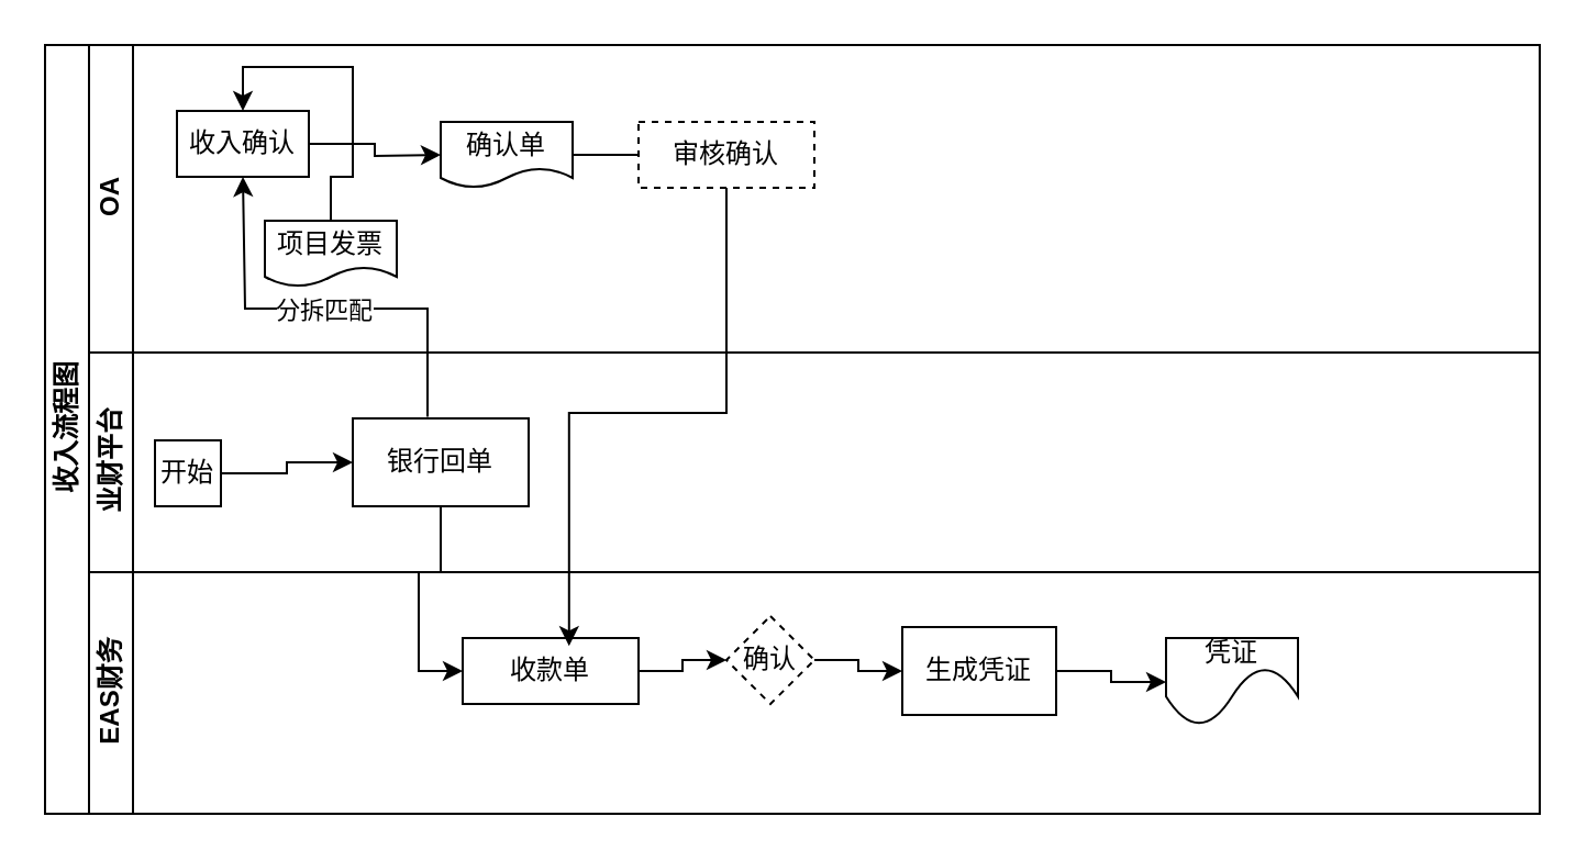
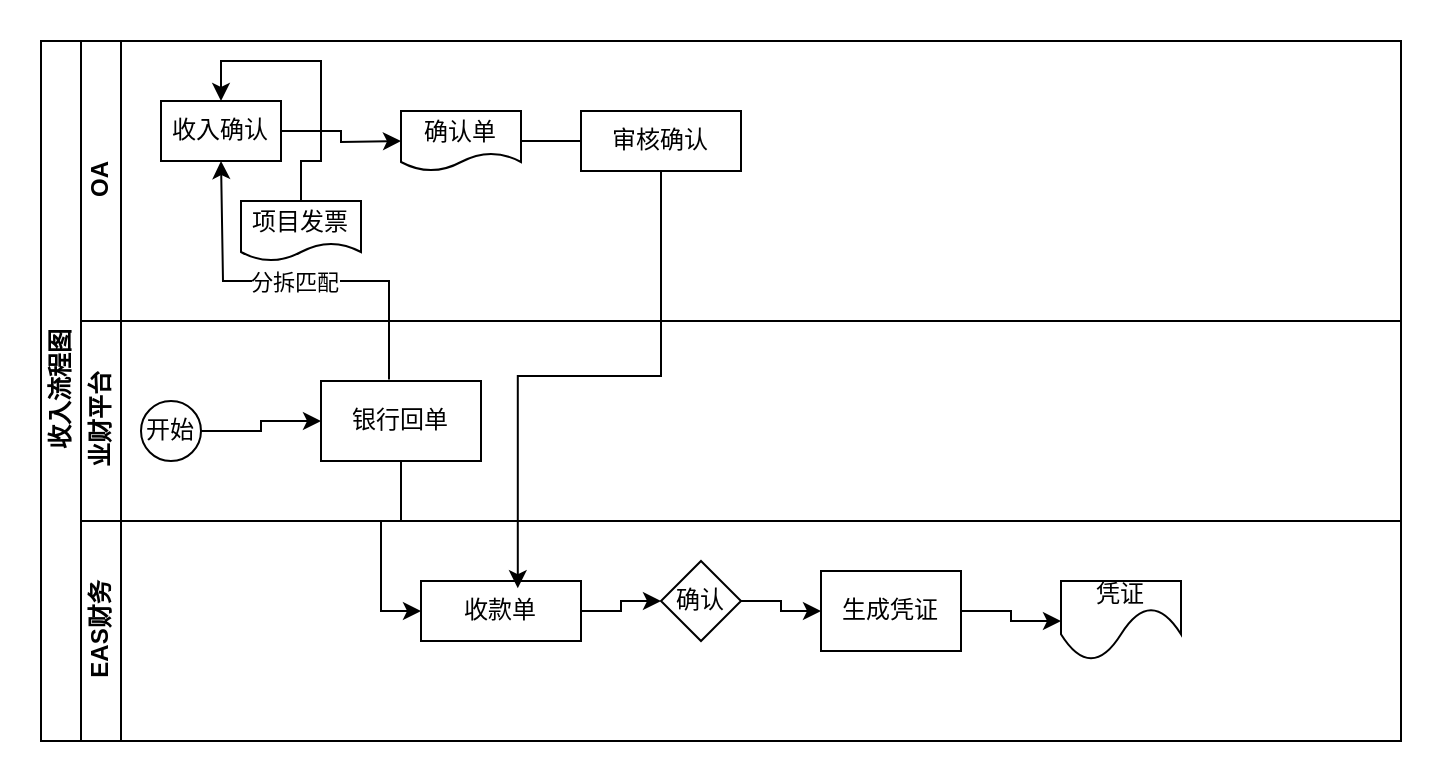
  <mxCell id="0" />
  <mxCell id="1" parent="0" />
  <mxCell id="2" value="收入流程图" style="swimlane;html=1;childLayout=stackLayout;resizeParent=1;resizeParentMax=0;horizontal=0;startSize=20;horizontalStack=0;" parent="1" vertex="1"><mxGeometry x="20" y="20" width="680" height="350" as="geometry" /></mxCell>
  <mxCell id="3" value="&lt;div style=&quot;text-align: justify;&quot;&gt;&lt;span style=&quot;background-color: initial;&quot;&gt;业财平台&lt;/span&gt;&lt;/div&gt;" style="swimlane;html=1;startSize=20;horizontal=0;align=center;" parent="1" vertex="1"><mxGeometry x="40" y="160" width="660" height="100" as="geometry"><mxRectangle y="140" width="40" height="80" as="alternateBounds" /></mxGeometry></mxCell>
  <mxCell id="4" value="银行回单" style="rounded=0;whiteSpace=wrap;html=1;fontFamily=Helvetica;fontSize=12;fontColor=#000000;align=center;" parent="3" vertex="1"><mxGeometry x="120" y="30" width="80" height="40" as="geometry" /></mxCell>
- <mxCell id="5" value="开始" style="whiteSpace=wrap;html=1;rounded=0;" parent="3" vertex="1"><mxGeometry x="30" y="40" width="30" height="30" as="geometry" /></mxCell>
+ <mxCell id="5" value="开始" style="ellipse;whiteSpace=wrap;html=1;" parent="3" vertex="1"><mxGeometry x="30" y="40" width="30" height="30" as="geometry" /></mxCell>
  <mxCell id="6" value="" style="edgeStyle=orthogonalEdgeStyle;rounded=0;orthogonalLoop=1;jettySize=auto;html=1;entryX=0;entryY=0.5;entryDx=0;entryDy=0;" parent="3" source="5" target="4" edge="1"><mxGeometry relative="1" as="geometry" /></mxCell>
  <mxCell id="7" value="EAS财务" style="swimlane;html=1;startSize=20;horizontal=0;" parent="3" vertex="1"><mxGeometry y="100" width="660" height="110" as="geometry" /></mxCell>
  <mxCell id="8" value="收款单" style="rounded=0;whiteSpace=wrap;html=1;fontFamily=Helvetica;fontSize=12;fontColor=#000000;align=center;" parent="7" vertex="1"><mxGeometry x="170" y="30" width="80" height="30" as="geometry" /></mxCell>
  <mxCell id="9" value="" style="edgeStyle=orthogonalEdgeStyle;rounded=0;orthogonalLoop=1;jettySize=auto;html=1;" edge="1" parent="7" source="10" target="12"><mxGeometry relative="1" as="geometry" /></mxCell>
- <mxCell id="10" value="确认" style="rhombus;whiteSpace=wrap;html=1;fontFamily=Helvetica;fontSize=12;fontColor=#000000;align=center;dashed=1;" parent="7" vertex="1"><mxGeometry x="290" y="20" width="40" height="40" as="geometry" /></mxCell>
+ <mxCell id="10" value="确认" style="rhombus;whiteSpace=wrap;html=1;fontFamily=Helvetica;fontSize=12;fontColor=#000000;align=center;" parent="7" vertex="1"><mxGeometry x="290" y="20" width="40" height="40" as="geometry" /></mxCell>
  <mxCell id="11" value="" style="edgeStyle=orthogonalEdgeStyle;rounded=0;orthogonalLoop=1;jettySize=auto;html=1;endArrow=classic;endFill=1;" parent="7" source="8" target="10" edge="1"><mxGeometry relative="1" as="geometry" /></mxCell>
  <mxCell id="12" value="生成凭证" style="whiteSpace=wrap;html=1;fontColor=#000000;" vertex="1" parent="7"><mxGeometry x="370" y="25" width="70" height="40" as="geometry" /></mxCell>
  <mxCell id="13" value="凭证" style="shape=document;whiteSpace=wrap;html=1;boundedLbl=1;size=0.667;" vertex="1" parent="7"><mxGeometry x="490" y="30" width="60" height="40" as="geometry" /></mxCell>
  <mxCell id="14" value="" style="edgeStyle=orthogonalEdgeStyle;rounded=0;orthogonalLoop=1;jettySize=auto;html=1;entryX=0;entryY=0.5;entryDx=0;entryDy=0;" edge="1" parent="7" source="12" target="13"><mxGeometry relative="1" as="geometry"><mxPoint x="490" y="22.5" as="targetPoint" /></mxGeometry></mxCell>
  <mxCell id="15" style="edgeStyle=orthogonalEdgeStyle;rounded=0;orthogonalLoop=1;jettySize=auto;html=1;entryX=0;entryY=0.5;entryDx=0;entryDy=0;" edge="1" parent="3" source="4" target="8"><mxGeometry relative="1" as="geometry" /></mxCell>
  <mxCell id="16" style="edgeStyle=orthogonalEdgeStyle;rounded=0;orthogonalLoop=1;jettySize=auto;html=1;exitX=0.425;exitY=-0.02;exitDx=0;exitDy=0;exitPerimeter=0;" edge="1" parent="3" source="4"><mxGeometry relative="1" as="geometry"><mxPoint x="70" y="-80" as="targetPoint" /><mxPoint x="160" y="10" as="sourcePoint" /><Array as="points"><mxPoint x="154" y="-20" /><mxPoint x="71" y="-20" /></Array></mxGeometry></mxCell>
  <mxCell id="17" value="分拆匹配" style="edgeLabel;html=1;align=center;verticalAlign=middle;resizable=0;points=[];" vertex="1" connectable="0" parent="16"><mxGeometry x="0.011" relative="1" as="geometry"><mxPoint as="offset" /></mxGeometry></mxCell>
  <mxCell id="18" value="OA" style="swimlane;html=1;startSize=20;horizontal=0;" parent="3" vertex="1"><mxGeometry y="-140" width="660" height="140" as="geometry" /></mxCell>
  <mxCell id="19" value="" style="edgeStyle=orthogonalEdgeStyle;rounded=0;orthogonalLoop=1;jettySize=auto;html=1;" edge="1" parent="18" source="20"><mxGeometry relative="1" as="geometry"><mxPoint x="160" y="50" as="targetPoint" /></mxGeometry></mxCell>
  <mxCell id="20" value="收入确认" style="rounded=0;whiteSpace=wrap;html=1;fontFamily=Helvetica;fontSize=12;fontColor=#000000;align=center;" parent="18" vertex="1"><mxGeometry x="40" y="30" width="60" height="30" as="geometry" /></mxCell>
- <mxCell id="21" value="审核确认" style="rounded=0;whiteSpace=wrap;html=1;fontFamily=Helvetica;fontSize=12;fontColor=#000000;align=center;dashed=1;" parent="18" vertex="1"><mxGeometry x="250" y="35" width="80" height="30" as="geometry" /></mxCell>
+ <mxCell id="21" value="审核确认" style="rounded=0;whiteSpace=wrap;html=1;fontFamily=Helvetica;fontSize=12;fontColor=#000000;align=center;" parent="18" vertex="1"><mxGeometry x="250" y="35" width="80" height="30" as="geometry" /></mxCell>
  <mxCell id="22" style="edgeStyle=orthogonalEdgeStyle;rounded=0;orthogonalLoop=1;jettySize=auto;html=1;exitX=0.5;exitY=0;exitDx=0;exitDy=0;entryX=0.5;entryY=0;entryDx=0;entryDy=0;" edge="1" parent="18" source="23" target="20"><mxGeometry relative="1" as="geometry" /></mxCell>
  <mxCell id="23" value="项目发票" style="shape=document;whiteSpace=wrap;html=1;boundedLbl=1;" vertex="1" parent="18"><mxGeometry x="80" y="80" width="60" height="30" as="geometry" /></mxCell>
  <mxCell id="24" value="" style="edgeStyle=orthogonalEdgeStyle;rounded=0;orthogonalLoop=1;jettySize=auto;html=1;endArrow=none;" edge="1" parent="18" source="25" target="21"><mxGeometry relative="1" as="geometry" /></mxCell>
  <mxCell id="25" value="确认单" style="shape=document;whiteSpace=wrap;html=1;boundedLbl=1;" vertex="1" parent="18"><mxGeometry x="160" y="35" width="60" height="30" as="geometry" /></mxCell>
  <mxCell id="26" style="edgeStyle=orthogonalEdgeStyle;rounded=0;orthogonalLoop=1;jettySize=auto;html=1;entryX=0.605;entryY=0.12;entryDx=0;entryDy=0;entryPerimeter=0;" edge="1" parent="3" source="21" target="8"><mxGeometry relative="1" as="geometry" /></mxCell>
